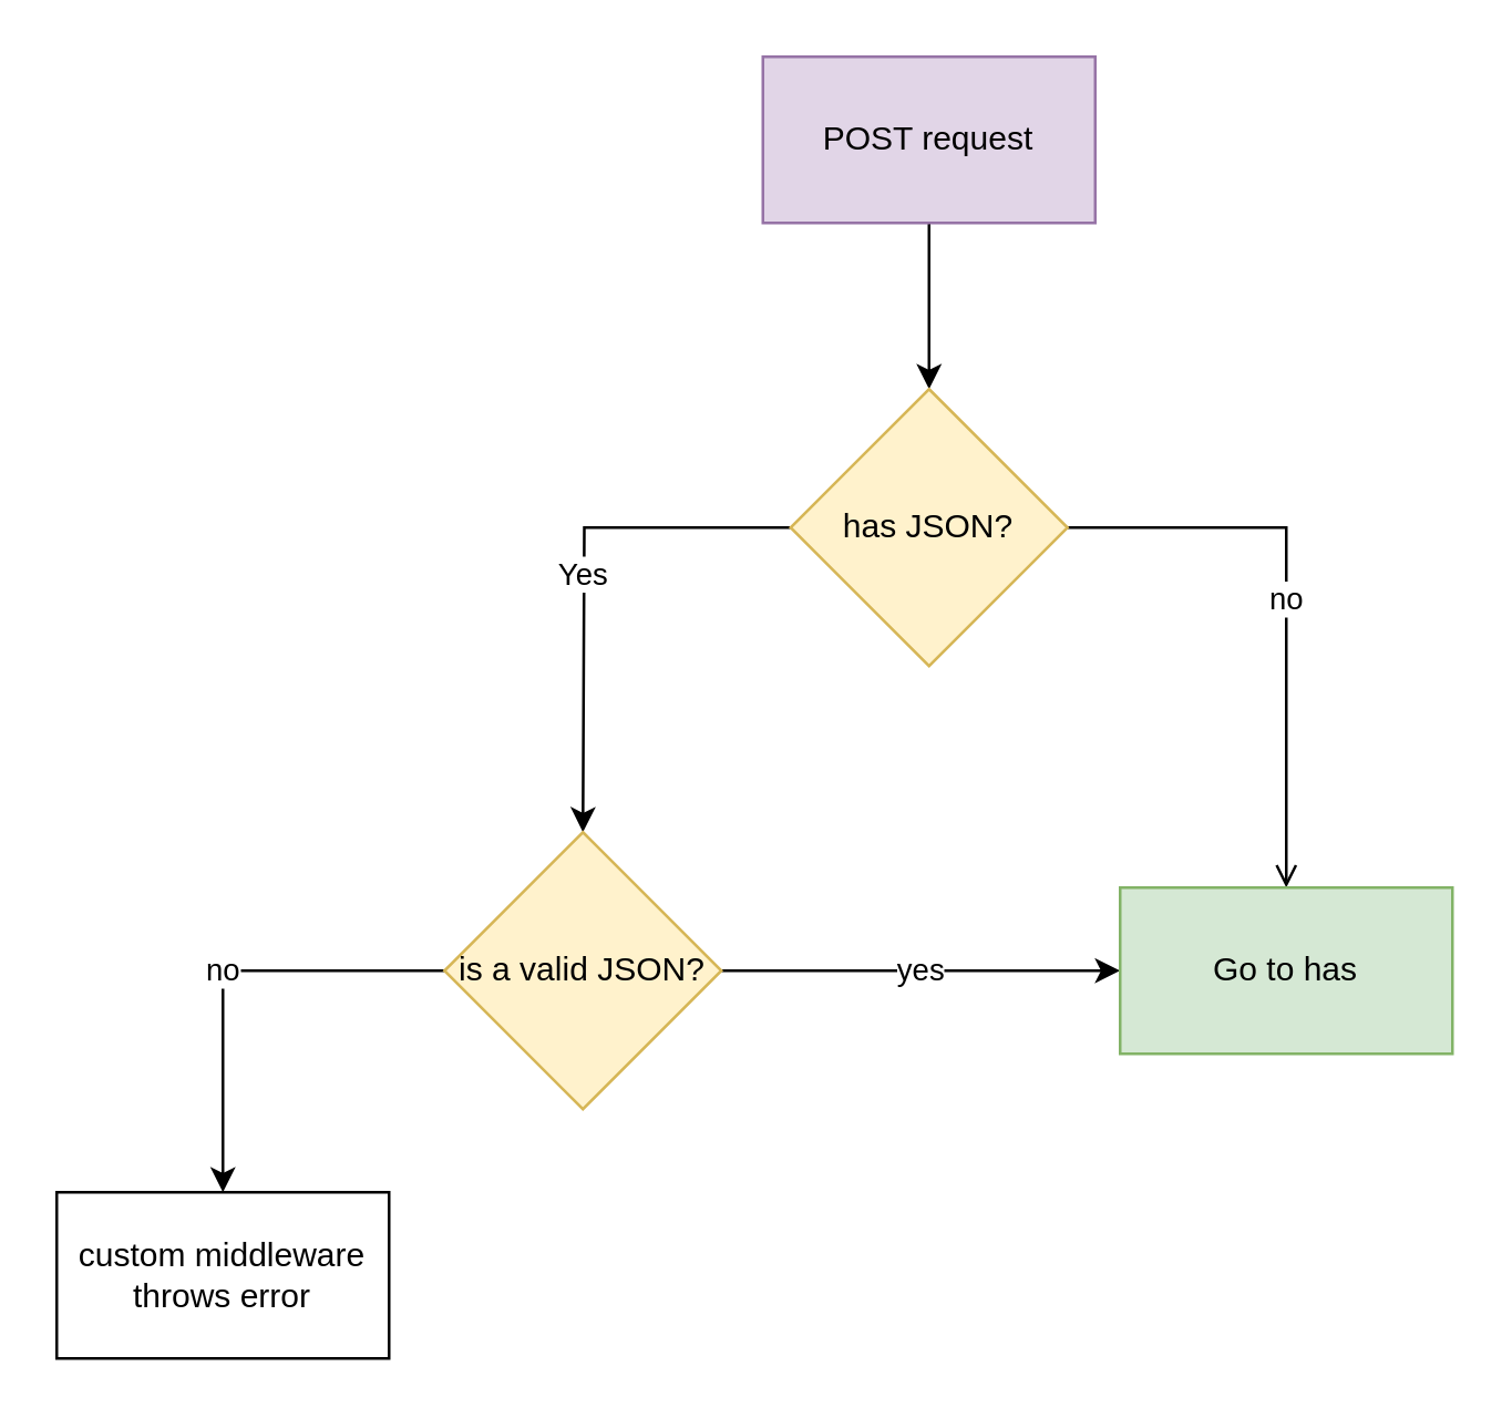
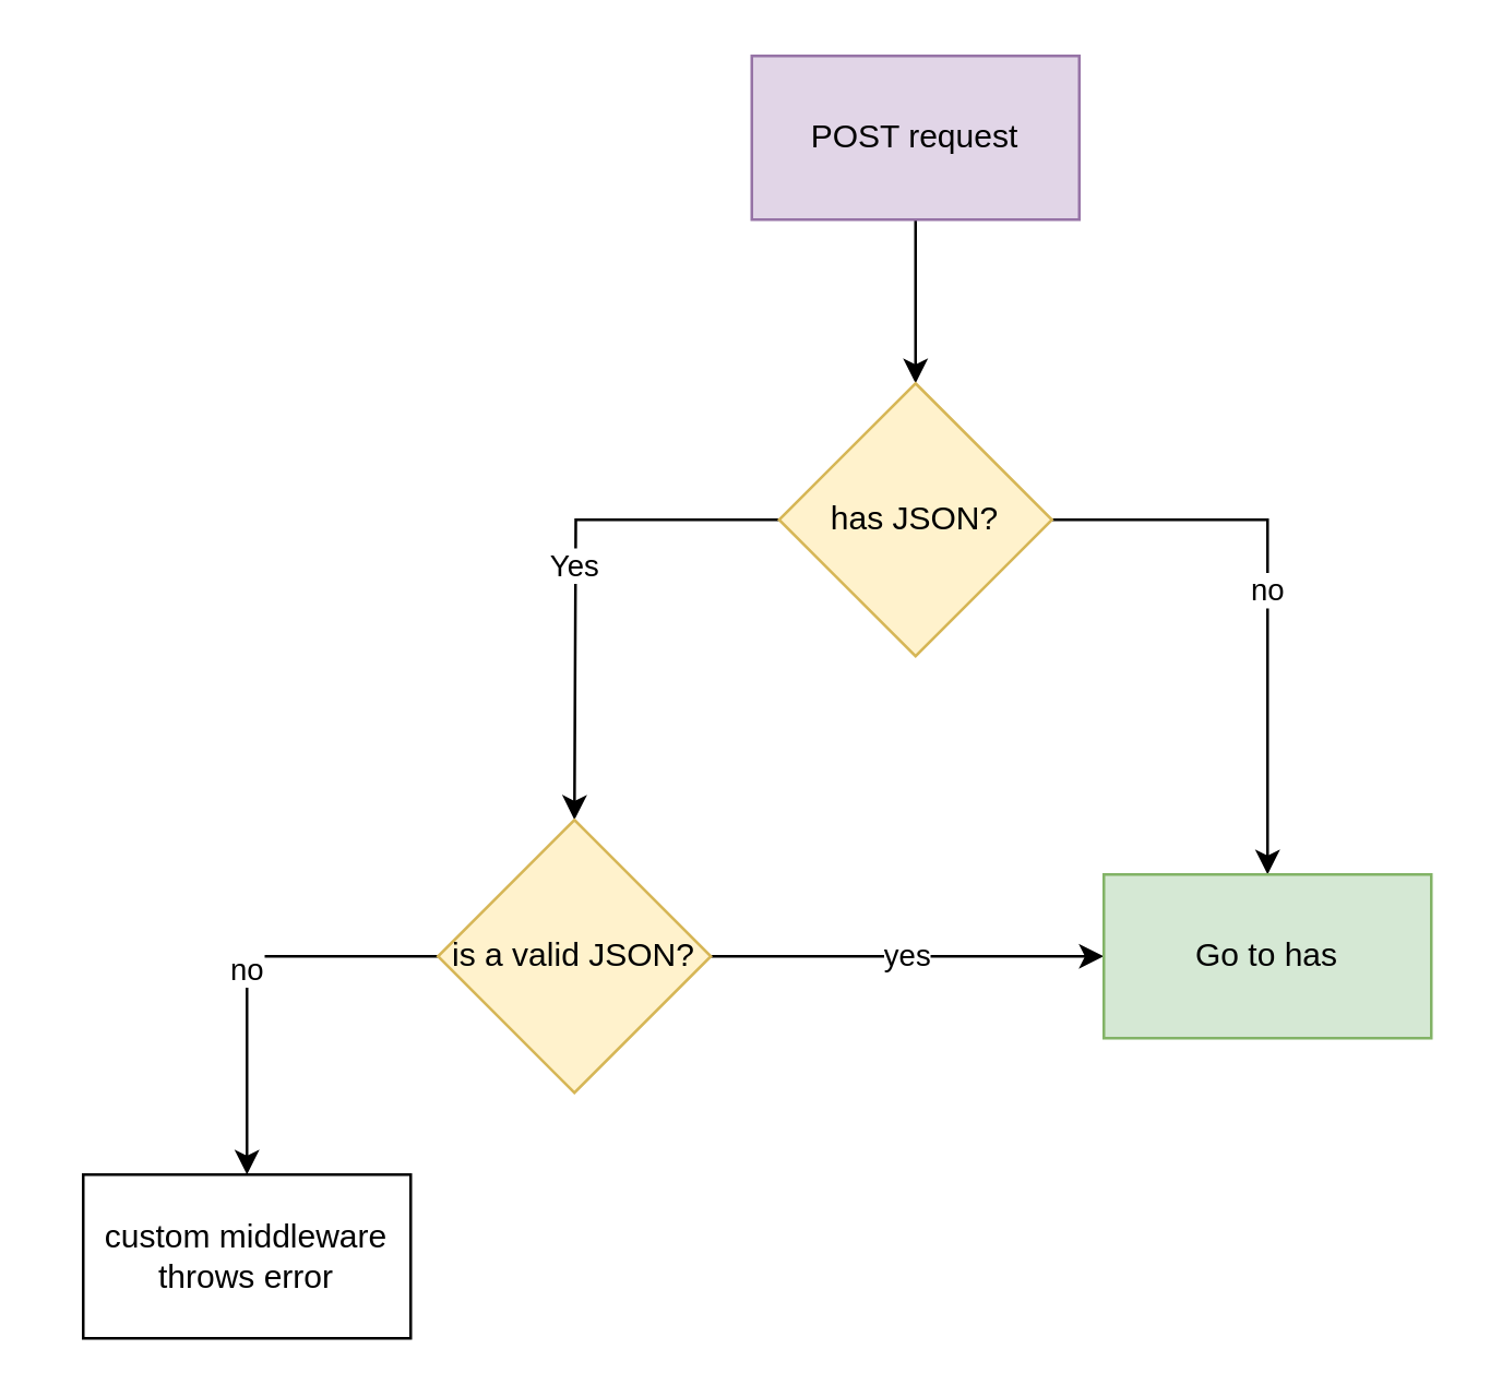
  <mxCell id="0" />
  <mxCell id="1" parent="0" />
  <mxCell id="2" style="edgeStyle=orthogonalEdgeStyle;rounded=0;orthogonalLoop=1;jettySize=auto;html=1;exitX=0.5;exitY=1;exitDx=0;exitDy=0;" edge="1" parent="1" source="3" target="6"><mxGeometry relative="1" as="geometry" /></mxCell>
  <mxCell id="3" value="POST request" style="rounded=0;whiteSpace=wrap;html=1;fillColor=#e1d5e7;strokeColor=#9673a6;" vertex="1" parent="1"><mxGeometry x="275" y="20" width="120" height="60" as="geometry" /></mxCell>
  <mxCell id="4" value="Yes" style="edgeStyle=orthogonalEdgeStyle;rounded=0;orthogonalLoop=1;jettySize=auto;html=1;exitX=0;exitY=0.5;exitDx=0;exitDy=0;" edge="1" parent="1" source="6"><mxGeometry relative="1" as="geometry"><mxPoint x="210" y="300" as="targetPoint" /></mxGeometry></mxCell>
- <mxCell id="5" value="no" style="edgeStyle=orthogonalEdgeStyle;rounded=0;orthogonalLoop=1;jettySize=auto;html=1;exitX=1;exitY=0.5;exitDx=0;exitDy=0;entryX=0.5;entryY=0;entryDx=0;entryDy=0;endArrow=open;" edge="1" parent="1" source="6" target="11"><mxGeometry relative="1" as="geometry" /></mxCell>
+ <mxCell id="5" value="no" style="edgeStyle=orthogonalEdgeStyle;rounded=0;orthogonalLoop=1;jettySize=auto;html=1;exitX=1;exitY=0.5;exitDx=0;exitDy=0;entryX=0.5;entryY=0;entryDx=0;entryDy=0;" edge="1" parent="1" source="6" target="11"><mxGeometry relative="1" as="geometry" /></mxCell>
  <mxCell id="6" value="has JSON?" style="rhombus;whiteSpace=wrap;html=1;fillColor=#fff2cc;strokeColor=#d6b656;" vertex="1" parent="1"><mxGeometry x="285" y="140" width="100" height="100" as="geometry" /></mxCell>
  <mxCell id="7" value="no" style="edgeStyle=orthogonalEdgeStyle;rounded=0;orthogonalLoop=1;jettySize=auto;html=1;exitX=0;exitY=0.5;exitDx=0;exitDy=0;entryX=0.5;entryY=0;entryDx=0;entryDy=0;" edge="1" parent="1" source="9" target="10"><mxGeometry relative="1" as="geometry" /></mxCell>
  <mxCell id="8" value="yes" style="edgeStyle=orthogonalEdgeStyle;rounded=0;orthogonalLoop=1;jettySize=auto;html=1;exitX=1;exitY=0.5;exitDx=0;exitDy=0;" edge="1" parent="1" source="9" target="11"><mxGeometry relative="1" as="geometry" /></mxCell>
  <mxCell id="9" value="is a valid JSON?" style="rhombus;whiteSpace=wrap;html=1;fillColor=#fff2cc;strokeColor=#d6b656;" vertex="1" parent="1"><mxGeometry x="160" y="300" width="100" height="100" as="geometry" /></mxCell>
- <mxCell id="10" value="custom middleware&lt;br&gt;throws error" style="rounded=0;whiteSpace=wrap;html=1;" vertex="1" parent="1"><mxGeometry x="20" y="430" width="120" height="60" as="geometry" /></mxCell>
+ <mxCell id="10" value="custom middleware&lt;br&gt;throws error" style="rounded=0;whiteSpace=wrap;html=1;" vertex="1" parent="1"><mxGeometry x="30" y="430" width="120" height="60" as="geometry" /></mxCell>
  <mxCell id="11" value="Go to has" style="rounded=0;whiteSpace=wrap;html=1;fillColor=#d5e8d4;strokeColor=#82b366;" vertex="1" parent="1"><mxGeometry x="404" y="320" width="120" height="60" as="geometry" /></mxCell>
